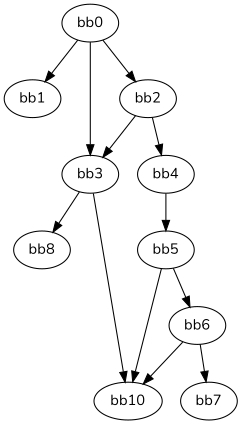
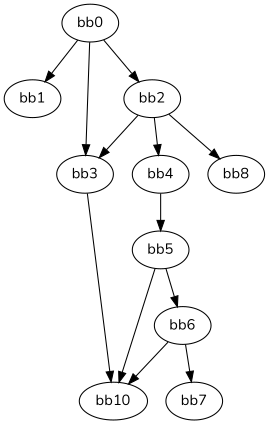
  digraph {
    fontname=Nunito
    node [fontname=Nunito]
    edge [fontname=Nunito]
    n1 [label="bb0\l"]
    n2 [label="bb1\l"]
    n3 [label="bb2\l"]
    n4 [label="bb3\l"]
    n5 [label="bb4\l"]
    n6 [label="bb8\l"]
    n7 [label="bb10\l"]
    n8 [label="bb5\l"]
    n9 [label="bb6\l"]
    n10 [label="bb7\l"]
    n1 -> n2
    n1 -> n3
    n1 -> n4
    n3 -> n4
    n3 -> n5
-   n4 -> n6
+   n3 -> n6
    n4 -> n7
    n5 -> n8
    n8 -> n7
    n8 -> n9
    n9 -> n7
    n9 -> n10
  }
